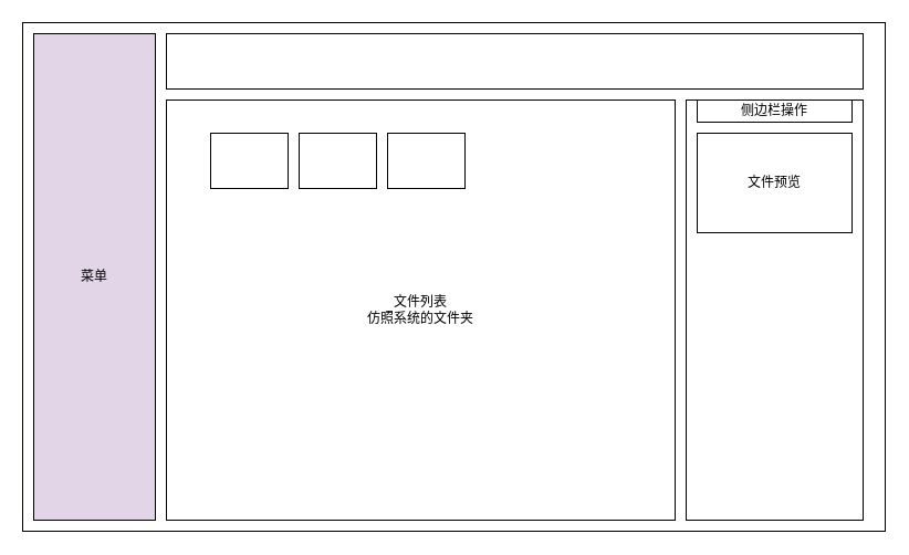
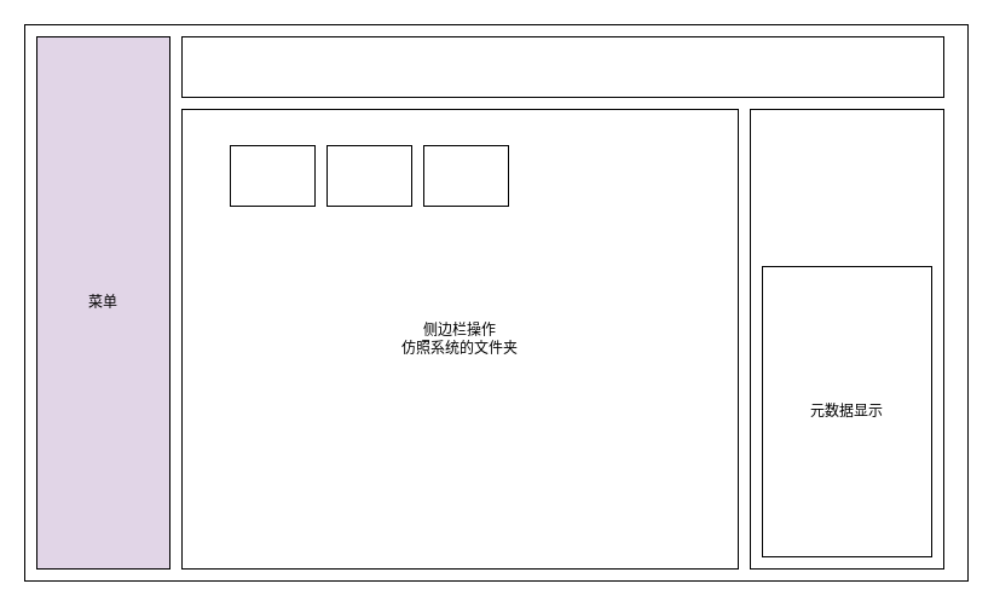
  <mxCell id="0" />
  <mxCell id="1" parent="0" />
  <mxCell id="2" value="" style="rounded=0;whiteSpace=wrap;html=1;" vertex="1" parent="1"><mxGeometry x="20" y="20" width="780" height="460" as="geometry" /></mxCell>
  <mxCell id="3" value="" style="rounded=0;whiteSpace=wrap;html=1;" vertex="1" parent="1"><mxGeometry x="620" y="90" width="160" height="380" as="geometry" /></mxCell>
- <mxCell id="4" value="文件预览" style="rounded=0;whiteSpace=wrap;html=1;" vertex="1" parent="1"><mxGeometry x="630" y="120" width="140" height="90" as="geometry" /></mxCell>
- <mxCell id="6" value="文件列表&lt;br&gt;仿照系统的文件夹" style="rounded=0;whiteSpace=wrap;html=1;" vertex="1" parent="1"><mxGeometry x="150" y="90" width="460" height="380" as="geometry" /></mxCell>
+ <mxCell id="5" value="元数据显示" style="rounded=0;whiteSpace=wrap;html=1;" vertex="1" parent="1"><mxGeometry x="630" y="220" width="140" height="240" as="geometry" /></mxCell>
+ <mxCell id="6" value="侧边栏操作&lt;br&gt;仿照系统的文件夹" style="rounded=0;whiteSpace=wrap;html=1;" vertex="1" parent="1"><mxGeometry x="150" y="90" width="460" height="380" as="geometry" /></mxCell>
  <mxCell id="7" value="菜单" style="rounded=0;whiteSpace=wrap;html=1;fillColor=#e1d5e7;" vertex="1" parent="1"><mxGeometry x="30" y="30" width="110" height="440" as="geometry" /></mxCell>
  <mxCell id="8" value="" style="rounded=0;whiteSpace=wrap;html=1;" vertex="1" parent="1"><mxGeometry x="150" y="30" width="630" height="50" as="geometry" /></mxCell>
  <mxCell id="9" value="" style="rounded=0;whiteSpace=wrap;html=1;" vertex="1" parent="1"><mxGeometry x="190" y="120" width="70" height="50" as="geometry" /></mxCell>
  <mxCell id="10" value="" style="rounded=0;whiteSpace=wrap;html=1;" vertex="1" parent="1"><mxGeometry x="270" y="120" width="70" height="50" as="geometry" /></mxCell>
  <mxCell id="11" value="" style="rounded=0;whiteSpace=wrap;html=1;" vertex="1" parent="1"><mxGeometry x="350" y="120" width="70" height="50" as="geometry" /></mxCell>
- <mxCell id="12" value="侧边栏操作" style="rounded=0;whiteSpace=wrap;html=1;" vertex="1" parent="1"><mxGeometry x="630" y="90" width="140" height="20" as="geometry" /></mxCell>
